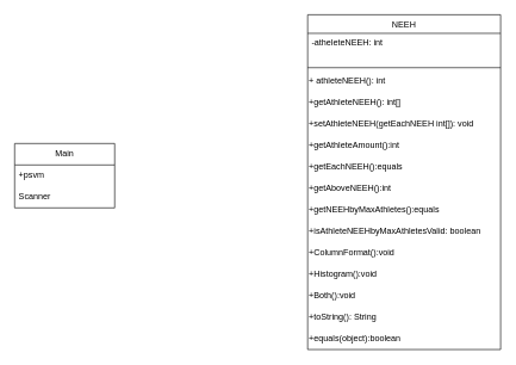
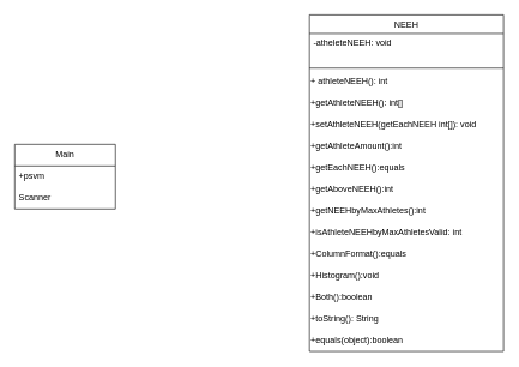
  <mxCell id="0" />
  <mxCell id="1" parent="0" />
  <mxCell id="2" value="NEEH" style="swimlane;fontStyle=0;align=center;verticalAlign=top;childLayout=stackLayout;horizontal=1;startSize=26;horizontalStack=0;resizeParent=1;resizeLast=0;collapsible=1;marginBottom=0;rounded=0;shadow=0;strokeWidth=1;" parent="1" vertex="1"><mxGeometry x="430" y="20" width="270" height="468" as="geometry"><mxRectangle x="130" y="380" width="160" height="26" as="alternateBounds" /></mxGeometry></mxCell>
- <mxCell id="3" value="-atheleteNEEH: int" style="text;align=left;verticalAlign=top;spacingLeft=4;spacingRight=4;overflow=hidden;rotatable=0;points=[[0,0.5],[1,0.5]];portConstraint=eastwest;rounded=0;shadow=0;html=0;" parent="2" vertex="1"><mxGeometry y="26" width="270" height="44" as="geometry" /></mxCell>
+ <mxCell id="3" value="-atheleteNEEH: void" style="text;align=left;verticalAlign=top;spacingLeft=4;spacingRight=4;overflow=hidden;rotatable=0;points=[[0,0.5],[1,0.5]];portConstraint=eastwest;rounded=0;shadow=0;html=0;" parent="2" vertex="1"><mxGeometry y="26" width="270" height="44" as="geometry" /></mxCell>
  <mxCell id="4" value="" style="line;html=1;strokeWidth=1;align=left;verticalAlign=middle;spacingTop=-1;spacingLeft=3;spacingRight=3;rotatable=0;labelPosition=right;points=[];portConstraint=eastwest;" parent="2" vertex="1"><mxGeometry y="70" width="270" height="8" as="geometry" /></mxCell>
  <mxCell id="5" value="+ athleteNEEH(): int" style="text;html=1;align=left;verticalAlign=middle;resizable=0;points=[];autosize=1;strokeColor=none;fillColor=none;spacing=2;" vertex="1" parent="2"><mxGeometry y="78" width="270" height="30" as="geometry" /></mxCell>
  <mxCell id="6" value="+getAthleteNEEH(): int[]" style="text;html=1;align=left;verticalAlign=middle;resizable=0;points=[];autosize=1;strokeColor=none;fillColor=none;" vertex="1" parent="2"><mxGeometry y="108" width="270" height="30" as="geometry" /></mxCell>
  <mxCell id="7" value="+setAthleteNEEH(getEachNEEH int[]): void" style="text;html=1;align=left;verticalAlign=middle;resizable=0;points=[];autosize=1;strokeColor=none;fillColor=none;" vertex="1" parent="2"><mxGeometry y="138" width="270" height="30" as="geometry" /></mxCell>
  <mxCell id="8" value="+getAthleteAmount():int" style="text;html=1;align=left;verticalAlign=middle;resizable=0;points=[];autosize=1;strokeColor=none;fillColor=none;" vertex="1" parent="2"><mxGeometry y="168" width="270" height="30" as="geometry" /></mxCell>
  <mxCell id="9" value="+getEachNEEH():equals" style="text;html=1;align=left;verticalAlign=middle;resizable=0;points=[];autosize=1;strokeColor=none;fillColor=none;" vertex="1" parent="2"><mxGeometry y="198" width="270" height="30" as="geometry" /></mxCell>
  <mxCell id="10" value="+getAboveNEEH():int" style="text;html=1;align=left;verticalAlign=middle;resizable=0;points=[];autosize=1;strokeColor=none;fillColor=none;" vertex="1" parent="2"><mxGeometry y="228" width="270" height="30" as="geometry" /></mxCell>
- <mxCell id="11" value="+getNEEHbyMaxAthletes():equals" style="text;html=1;align=left;verticalAlign=middle;resizable=0;points=[];autosize=1;strokeColor=none;fillColor=none;" vertex="1" parent="2"><mxGeometry y="258" width="270" height="30" as="geometry" /></mxCell>
- <mxCell id="12" value="+isAthleteNEEHbyMaxAthletesValid: boolean" style="text;html=1;align=left;verticalAlign=middle;resizable=0;points=[];autosize=1;strokeColor=none;fillColor=none;" vertex="1" parent="2"><mxGeometry y="288" width="270" height="30" as="geometry" /></mxCell>
- <mxCell id="13" value="+ColumnFormat():void" style="text;html=1;align=left;verticalAlign=middle;resizable=0;points=[];autosize=1;strokeColor=none;fillColor=none;" vertex="1" parent="2"><mxGeometry y="318" width="270" height="30" as="geometry" /></mxCell>
+ <mxCell id="11" value="+getNEEHbyMaxAthletes():int" style="text;html=1;align=left;verticalAlign=middle;resizable=0;points=[];autosize=1;strokeColor=none;fillColor=none;" vertex="1" parent="2"><mxGeometry y="258" width="270" height="30" as="geometry" /></mxCell>
+ <mxCell id="12" value="+isAthleteNEEHbyMaxAthletesValid: int" style="text;html=1;align=left;verticalAlign=middle;resizable=0;points=[];autosize=1;strokeColor=none;fillColor=none;" vertex="1" parent="2"><mxGeometry y="288" width="270" height="30" as="geometry" /></mxCell>
+ <mxCell id="13" value="+ColumnFormat():equals" style="text;html=1;align=left;verticalAlign=middle;resizable=0;points=[];autosize=1;strokeColor=none;fillColor=none;" vertex="1" parent="2"><mxGeometry y="318" width="270" height="30" as="geometry" /></mxCell>
  <mxCell id="14" value="+Histogram():void" style="text;html=1;align=left;verticalAlign=middle;resizable=0;points=[];autosize=1;strokeColor=none;fillColor=none;" vertex="1" parent="2"><mxGeometry y="348" width="270" height="30" as="geometry" /></mxCell>
- <mxCell id="15" value="+Both():void" style="text;html=1;align=left;verticalAlign=middle;resizable=0;points=[];autosize=1;strokeColor=none;fillColor=none;" vertex="1" parent="2"><mxGeometry y="378" width="270" height="30" as="geometry" /></mxCell>
+ <mxCell id="15" value="+Both():boolean" style="text;html=1;align=left;verticalAlign=middle;resizable=0;points=[];autosize=1;strokeColor=none;fillColor=none;" vertex="1" parent="2"><mxGeometry y="378" width="270" height="30" as="geometry" /></mxCell>
  <mxCell id="16" value="+toString(): String" style="text;html=1;align=left;verticalAlign=middle;resizable=0;points=[];autosize=1;strokeColor=none;fillColor=none;" vertex="1" parent="2"><mxGeometry y="408" width="270" height="30" as="geometry" /></mxCell>
  <mxCell id="17" value="+equals(object):boolean" style="text;html=1;align=left;verticalAlign=middle;resizable=0;points=[];autosize=1;strokeColor=none;fillColor=none;" vertex="1" parent="2"><mxGeometry y="438" width="270" height="30" as="geometry" /></mxCell>
  <mxCell id="18" value="Main" style="swimlane;fontStyle=0;childLayout=stackLayout;horizontal=1;startSize=30;horizontalStack=0;resizeParent=1;resizeParentMax=0;resizeLast=0;collapsible=1;marginBottom=0;whiteSpace=wrap;html=1;" vertex="1" parent="1"><mxGeometry x="20" y="200" width="140" height="90" as="geometry" /></mxCell>
  <mxCell id="19" value="+psvm" style="text;strokeColor=none;fillColor=none;align=left;verticalAlign=middle;spacingLeft=4;spacingRight=4;overflow=hidden;points=[[0,0.5],[1,0.5]];portConstraint=eastwest;rotatable=0;whiteSpace=wrap;html=1;" vertex="1" parent="18"><mxGeometry y="30" width="140" height="30" as="geometry" /></mxCell>
  <mxCell id="20" value="Scanner" style="text;strokeColor=none;fillColor=none;align=left;verticalAlign=middle;spacingLeft=4;spacingRight=4;overflow=hidden;points=[[0,0.5],[1,0.5]];portConstraint=eastwest;rotatable=0;whiteSpace=wrap;html=1;" vertex="1" parent="18"><mxGeometry y="60" width="140" height="30" as="geometry" /></mxCell>
